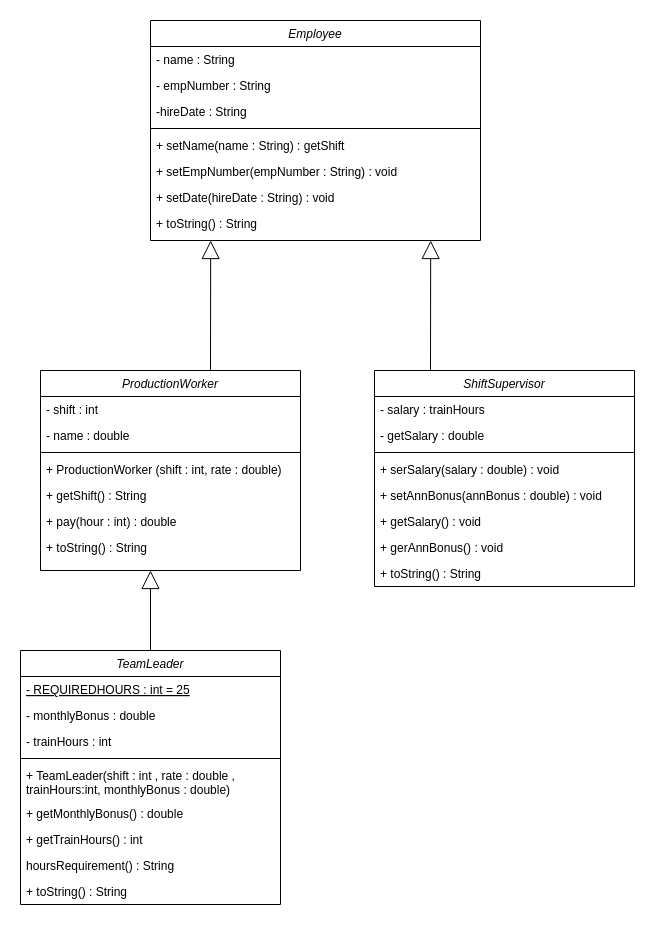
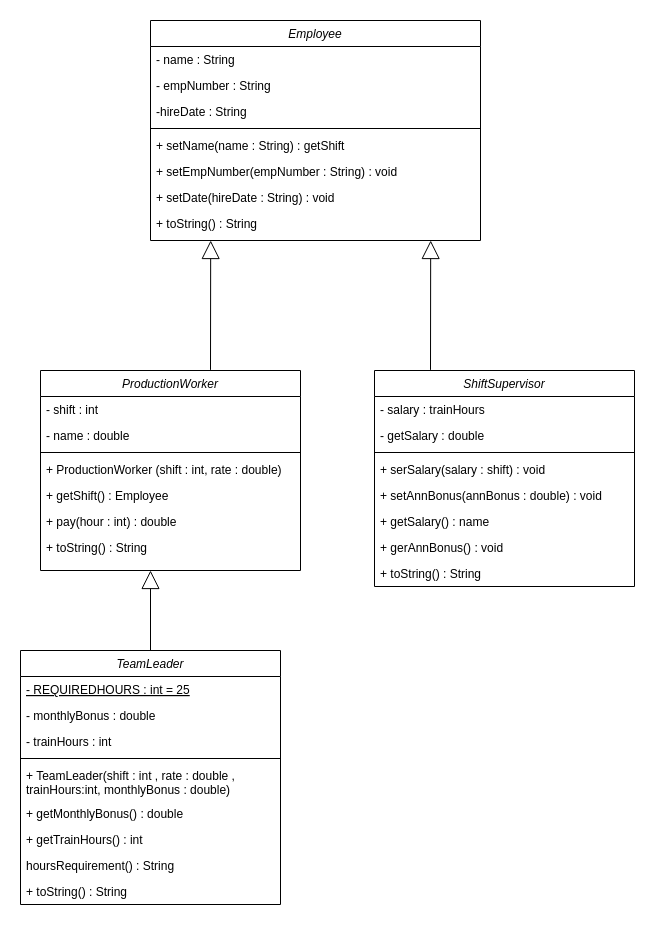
  <mxCell id="0" />
  <mxCell id="1" parent="0" />
  <mxCell id="2" value="Employee" style="swimlane;fontStyle=2;align=center;verticalAlign=top;childLayout=stackLayout;horizontal=1;startSize=26;horizontalStack=0;resizeParent=1;resizeLast=0;collapsible=1;marginBottom=0;rounded=0;shadow=0;strokeWidth=1;" parent="1" vertex="1"><mxGeometry x="150" y="20" width="330" height="220" as="geometry"><mxRectangle x="230" y="140" width="160" height="26" as="alternateBounds" /></mxGeometry></mxCell>
  <mxCell id="3" value="- name : String" style="text;align=left;verticalAlign=top;spacingLeft=4;spacingRight=4;overflow=hidden;rotatable=0;points=[[0,0.5],[1,0.5]];portConstraint=eastwest;rounded=0;shadow=0;html=0;" parent="2" vertex="1"><mxGeometry y="26" width="330" height="26" as="geometry" /></mxCell>
  <mxCell id="4" value="- empNumber : String" style="text;align=left;verticalAlign=top;spacingLeft=4;spacingRight=4;overflow=hidden;rotatable=0;points=[[0,0.5],[1,0.5]];portConstraint=eastwest;rounded=0;shadow=0;html=0;" parent="2" vertex="1"><mxGeometry y="52" width="330" height="26" as="geometry" /></mxCell>
  <mxCell id="5" value="-hireDate : String" style="text;align=left;verticalAlign=top;spacingLeft=4;spacingRight=4;overflow=hidden;rotatable=0;points=[[0,0.5],[1,0.5]];portConstraint=eastwest;rounded=0;shadow=0;html=0;" vertex="1" parent="2"><mxGeometry y="78" width="330" height="26" as="geometry" /></mxCell>
  <mxCell id="6" value="" style="line;html=1;strokeWidth=1;align=left;verticalAlign=middle;spacingTop=-1;spacingLeft=3;spacingRight=3;rotatable=0;labelPosition=right;points=[];portConstraint=eastwest;" parent="2" vertex="1"><mxGeometry y="104" width="330" height="8" as="geometry" /></mxCell>
  <mxCell id="7" value="+ setName(name : String) : getShift" style="text;align=left;verticalAlign=top;spacingLeft=4;spacingRight=4;overflow=hidden;rotatable=0;points=[[0,0.5],[1,0.5]];portConstraint=eastwest;" vertex="1" parent="2"><mxGeometry y="112" width="330" height="26" as="geometry" /></mxCell>
  <mxCell id="8" value="+ setEmpNumber(empNumber : String) : void" style="text;align=left;verticalAlign=top;spacingLeft=4;spacingRight=4;overflow=hidden;rotatable=0;points=[[0,0.5],[1,0.5]];portConstraint=eastwest;" vertex="1" parent="2"><mxGeometry y="138" width="330" height="26" as="geometry" /></mxCell>
  <mxCell id="9" value="+ setDate(hireDate : String) : void" style="text;align=left;verticalAlign=top;spacingLeft=4;spacingRight=4;overflow=hidden;rotatable=0;points=[[0,0.5],[1,0.5]];portConstraint=eastwest;" vertex="1" parent="2"><mxGeometry y="164" width="330" height="26" as="geometry" /></mxCell>
  <mxCell id="10" value="+ toString() : String" style="text;align=left;verticalAlign=top;spacingLeft=4;spacingRight=4;overflow=hidden;rotatable=0;points=[[0,0.5],[1,0.5]];portConstraint=eastwest;" vertex="1" parent="2"><mxGeometry y="190" width="330" height="26" as="geometry" /></mxCell>
  <mxCell id="11" value="ProductionWorker" style="swimlane;fontStyle=2;align=center;verticalAlign=top;childLayout=stackLayout;horizontal=1;startSize=26;horizontalStack=0;resizeParent=1;resizeLast=0;collapsible=1;marginBottom=0;rounded=0;shadow=0;strokeWidth=1;" vertex="1" parent="1"><mxGeometry x="40" y="370" width="260" height="200" as="geometry"><mxRectangle x="230" y="140" width="160" height="26" as="alternateBounds" /></mxGeometry></mxCell>
  <mxCell id="12" value="- shift : int " style="text;align=left;verticalAlign=top;spacingLeft=4;spacingRight=4;overflow=hidden;rotatable=0;points=[[0,0.5],[1,0.5]];portConstraint=eastwest;rounded=0;shadow=0;html=0;" vertex="1" parent="11"><mxGeometry y="26" width="260" height="26" as="geometry" /></mxCell>
  <mxCell id="13" value="- name : double" style="text;align=left;verticalAlign=top;spacingLeft=4;spacingRight=4;overflow=hidden;rotatable=0;points=[[0,0.5],[1,0.5]];portConstraint=eastwest;rounded=0;shadow=0;html=0;" vertex="1" parent="11"><mxGeometry y="52" width="260" height="26" as="geometry" /></mxCell>
  <mxCell id="14" value="" style="line;html=1;strokeWidth=1;align=left;verticalAlign=middle;spacingTop=-1;spacingLeft=3;spacingRight=3;rotatable=0;labelPosition=right;points=[];portConstraint=eastwest;" vertex="1" parent="11"><mxGeometry y="78" width="260" height="8" as="geometry" /></mxCell>
  <mxCell id="15" value="+ ProductionWorker (shift : int, rate : double)" style="text;align=left;verticalAlign=top;spacingLeft=4;spacingRight=4;overflow=hidden;rotatable=0;points=[[0,0.5],[1,0.5]];portConstraint=eastwest;" vertex="1" parent="11"><mxGeometry y="86" width="260" height="26" as="geometry" /></mxCell>
- <mxCell id="16" value="+ getShift() : String" style="text;align=left;verticalAlign=top;spacingLeft=4;spacingRight=4;overflow=hidden;rotatable=0;points=[[0,0.5],[1,0.5]];portConstraint=eastwest;" vertex="1" parent="11"><mxGeometry y="112" width="260" height="26" as="geometry" /></mxCell>
+ <mxCell id="16" value="+ getShift() : Employee" style="text;align=left;verticalAlign=top;spacingLeft=4;spacingRight=4;overflow=hidden;rotatable=0;points=[[0,0.5],[1,0.5]];portConstraint=eastwest;" vertex="1" parent="11"><mxGeometry y="112" width="260" height="26" as="geometry" /></mxCell>
  <mxCell id="17" value="+ pay(hour : int) : double" style="text;align=left;verticalAlign=top;spacingLeft=4;spacingRight=4;overflow=hidden;rotatable=0;points=[[0,0.5],[1,0.5]];portConstraint=eastwest;" vertex="1" parent="11"><mxGeometry y="138" width="260" height="26" as="geometry" /></mxCell>
  <mxCell id="18" value="+ toString() : String" style="text;align=left;verticalAlign=top;spacingLeft=4;spacingRight=4;overflow=hidden;rotatable=0;points=[[0,0.5],[1,0.5]];portConstraint=eastwest;" vertex="1" parent="11"><mxGeometry y="164" width="260" height="26" as="geometry" /></mxCell>
  <mxCell id="19" value="ShiftSupervisor" style="swimlane;fontStyle=2;align=center;verticalAlign=top;childLayout=stackLayout;horizontal=1;startSize=26;horizontalStack=0;resizeParent=1;resizeLast=0;collapsible=1;marginBottom=0;rounded=0;shadow=0;strokeWidth=1;" vertex="1" parent="1"><mxGeometry x="374" y="370" width="260" height="216" as="geometry"><mxRectangle x="230" y="140" width="160" height="26" as="alternateBounds" /></mxGeometry></mxCell>
  <mxCell id="20" value="- salary : trainHours" style="text;align=left;verticalAlign=top;spacingLeft=4;spacingRight=4;overflow=hidden;rotatable=0;points=[[0,0.5],[1,0.5]];portConstraint=eastwest;rounded=0;shadow=0;html=0;" vertex="1" parent="19"><mxGeometry y="26" width="260" height="26" as="geometry" /></mxCell>
  <mxCell id="21" value="- getSalary : double" style="text;align=left;verticalAlign=top;spacingLeft=4;spacingRight=4;overflow=hidden;rotatable=0;points=[[0,0.5],[1,0.5]];portConstraint=eastwest;rounded=0;shadow=0;html=0;" vertex="1" parent="19"><mxGeometry y="52" width="260" height="26" as="geometry" /></mxCell>
  <mxCell id="22" value="" style="line;html=1;strokeWidth=1;align=left;verticalAlign=middle;spacingTop=-1;spacingLeft=3;spacingRight=3;rotatable=0;labelPosition=right;points=[];portConstraint=eastwest;" vertex="1" parent="19"><mxGeometry y="78" width="260" height="8" as="geometry" /></mxCell>
- <mxCell id="23" value="+ serSalary(salary : double) : void" style="text;align=left;verticalAlign=top;spacingLeft=4;spacingRight=4;overflow=hidden;rotatable=0;points=[[0,0.5],[1,0.5]];portConstraint=eastwest;" vertex="1" parent="19"><mxGeometry y="86" width="260" height="26" as="geometry" /></mxCell>
+ <mxCell id="23" value="+ serSalary(salary : shift) : void" style="text;align=left;verticalAlign=top;spacingLeft=4;spacingRight=4;overflow=hidden;rotatable=0;points=[[0,0.5],[1,0.5]];portConstraint=eastwest;" vertex="1" parent="19"><mxGeometry y="86" width="260" height="26" as="geometry" /></mxCell>
  <mxCell id="24" value="+ setAnnBonus(annBonus : double) : void" style="text;align=left;verticalAlign=top;spacingLeft=4;spacingRight=4;overflow=hidden;rotatable=0;points=[[0,0.5],[1,0.5]];portConstraint=eastwest;" vertex="1" parent="19"><mxGeometry y="112" width="260" height="26" as="geometry" /></mxCell>
- <mxCell id="25" value="+ getSalary() : void" style="text;align=left;verticalAlign=top;spacingLeft=4;spacingRight=4;overflow=hidden;rotatable=0;points=[[0,0.5],[1,0.5]];portConstraint=eastwest;" vertex="1" parent="19"><mxGeometry y="138" width="260" height="26" as="geometry" /></mxCell>
+ <mxCell id="25" value="+ getSalary() : name" style="text;align=left;verticalAlign=top;spacingLeft=4;spacingRight=4;overflow=hidden;rotatable=0;points=[[0,0.5],[1,0.5]];portConstraint=eastwest;" vertex="1" parent="19"><mxGeometry y="138" width="260" height="26" as="geometry" /></mxCell>
  <mxCell id="26" value="+ gerAnnBonus() : void" style="text;align=left;verticalAlign=top;spacingLeft=4;spacingRight=4;overflow=hidden;rotatable=0;points=[[0,0.5],[1,0.5]];portConstraint=eastwest;" vertex="1" parent="19"><mxGeometry y="164" width="260" height="26" as="geometry" /></mxCell>
  <mxCell id="27" value="+ toString() : String" style="text;align=left;verticalAlign=top;spacingLeft=4;spacingRight=4;overflow=hidden;rotatable=0;points=[[0,0.5],[1,0.5]];portConstraint=eastwest;" vertex="1" parent="19"><mxGeometry y="190" width="260" height="26" as="geometry" /></mxCell>
  <mxCell id="28" value="TeamLeader" style="swimlane;fontStyle=2;align=center;verticalAlign=top;childLayout=stackLayout;horizontal=1;startSize=26;horizontalStack=0;resizeParent=1;resizeLast=0;collapsible=1;marginBottom=0;rounded=0;shadow=0;strokeWidth=1;" vertex="1" parent="1"><mxGeometry x="20" y="650" width="260" height="254" as="geometry"><mxRectangle x="230" y="140" width="160" height="26" as="alternateBounds" /></mxGeometry></mxCell>
  <mxCell id="29" value="- REQUIREDHOURS : int = 25" style="text;align=left;verticalAlign=top;spacingLeft=4;spacingRight=4;overflow=hidden;rotatable=0;points=[[0,0.5],[1,0.5]];portConstraint=eastwest;rounded=0;shadow=0;html=0;fontStyle=4" vertex="1" parent="28"><mxGeometry y="26" width="260" height="26" as="geometry" /></mxCell>
  <mxCell id="30" value="- monthlyBonus : double" style="text;align=left;verticalAlign=top;spacingLeft=4;spacingRight=4;overflow=hidden;rotatable=0;points=[[0,0.5],[1,0.5]];portConstraint=eastwest;rounded=0;shadow=0;html=0;" vertex="1" parent="28"><mxGeometry y="52" width="260" height="26" as="geometry" /></mxCell>
  <mxCell id="31" value="- trainHours : int" style="text;align=left;verticalAlign=top;spacingLeft=4;spacingRight=4;overflow=hidden;rotatable=0;points=[[0,0.5],[1,0.5]];portConstraint=eastwest;rounded=0;shadow=0;html=0;" vertex="1" parent="28"><mxGeometry y="78" width="260" height="26" as="geometry" /></mxCell>
  <mxCell id="32" value="" style="line;html=1;strokeWidth=1;align=left;verticalAlign=middle;spacingTop=-1;spacingLeft=3;spacingRight=3;rotatable=0;labelPosition=right;points=[];portConstraint=eastwest;" vertex="1" parent="28"><mxGeometry y="104" width="260" height="8" as="geometry" /></mxCell>
  <mxCell id="33" value="+ TeamLeader(shift : int , rate : double ,&#10;trainHours:int, monthlyBonus : double)" style="text;align=left;verticalAlign=top;spacingLeft=4;spacingRight=4;overflow=hidden;rotatable=0;points=[[0,0.5],[1,0.5]];portConstraint=eastwest;" vertex="1" parent="28"><mxGeometry y="112" width="260" height="38" as="geometry" /></mxCell>
  <mxCell id="34" value="+ getMonthlyBonus() : double" style="text;align=left;verticalAlign=top;spacingLeft=4;spacingRight=4;overflow=hidden;rotatable=0;points=[[0,0.5],[1,0.5]];portConstraint=eastwest;" vertex="1" parent="28"><mxGeometry y="150" width="260" height="26" as="geometry" /></mxCell>
  <mxCell id="35" value="+ getTrainHours() : int" style="text;align=left;verticalAlign=top;spacingLeft=4;spacingRight=4;overflow=hidden;rotatable=0;points=[[0,0.5],[1,0.5]];portConstraint=eastwest;" vertex="1" parent="28"><mxGeometry y="176" width="260" height="26" as="geometry" /></mxCell>
  <mxCell id="36" value="hoursRequirement() : String" style="text;align=left;verticalAlign=top;spacingLeft=4;spacingRight=4;overflow=hidden;rotatable=0;points=[[0,0.5],[1,0.5]];portConstraint=eastwest;" vertex="1" parent="28"><mxGeometry y="202" width="260" height="26" as="geometry" /></mxCell>
  <mxCell id="37" value="+ toString() : String" style="text;align=left;verticalAlign=top;spacingLeft=4;spacingRight=4;overflow=hidden;rotatable=0;points=[[0,0.5],[1,0.5]];portConstraint=eastwest;" vertex="1" parent="28"><mxGeometry y="228" width="260" height="26" as="geometry" /></mxCell>
  <mxCell id="38" value="" style="endArrow=block;endSize=16;endFill=0;html=1;jumpSize=10;fontSize=13;" edge="1" parent="1" source="28"><mxGeometry width="160" relative="1" as="geometry"><mxPoint x="169.17" y="650" as="sourcePoint" /><mxPoint x="150" y="570" as="targetPoint" /></mxGeometry></mxCell>
  <mxCell id="39" value="" style="endArrow=block;endSize=16;endFill=0;html=1;entryX=0.491;entryY=1.062;entryDx=0;entryDy=0;entryPerimeter=0;jumpSize=10;fontSize=13;" edge="1" parent="1"><mxGeometry width="160" relative="1" as="geometry"><mxPoint x="210" y="369.39" as="sourcePoint" /><mxPoint x="210.2" y="240.002" as="targetPoint" /></mxGeometry></mxCell>
  <mxCell id="40" value="" style="endArrow=block;endSize=16;endFill=0;html=1;entryX=0.491;entryY=1.062;entryDx=0;entryDy=0;entryPerimeter=0;jumpSize=10;fontSize=13;" edge="1" parent="1"><mxGeometry width="160" relative="1" as="geometry"><mxPoint x="430" y="369.39" as="sourcePoint" /><mxPoint x="430.2" y="240.002" as="targetPoint" /></mxGeometry></mxCell>
